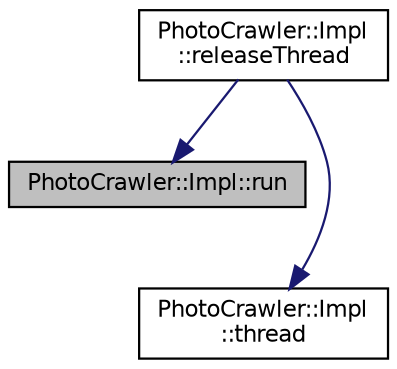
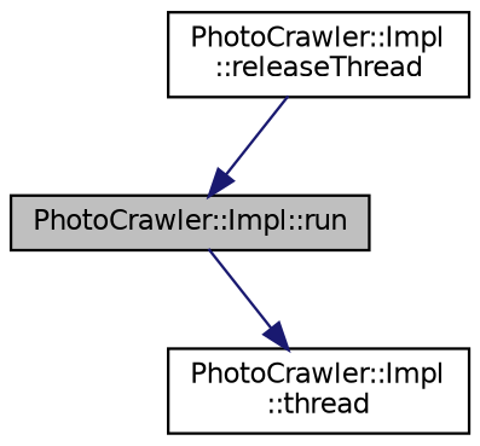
  digraph {
    rankdir=TB
    node [color=black fillcolor=white fontname=Helvetica fontsize=10 shape=record style=filled]
    edge [color=midnightblue fontname=Helvetica fontsize=10 labelfontname=Helvetica labelfontsize=10 style=solid]
    n1 [fillcolor=grey75 fontcolor=black height=0.2 label="PhotoCrawler::Impl::run" width=0.4]
    n2 [height=0.2 label="PhotoCrawler::Impl\l::thread" width=0.4]
    n3 [height=0.2 label="PhotoCrawler::Impl\l::releaseThread" width=0.4]
-   n3 -> n2
+   n1 -> n2
    n3 -> n1
  }
